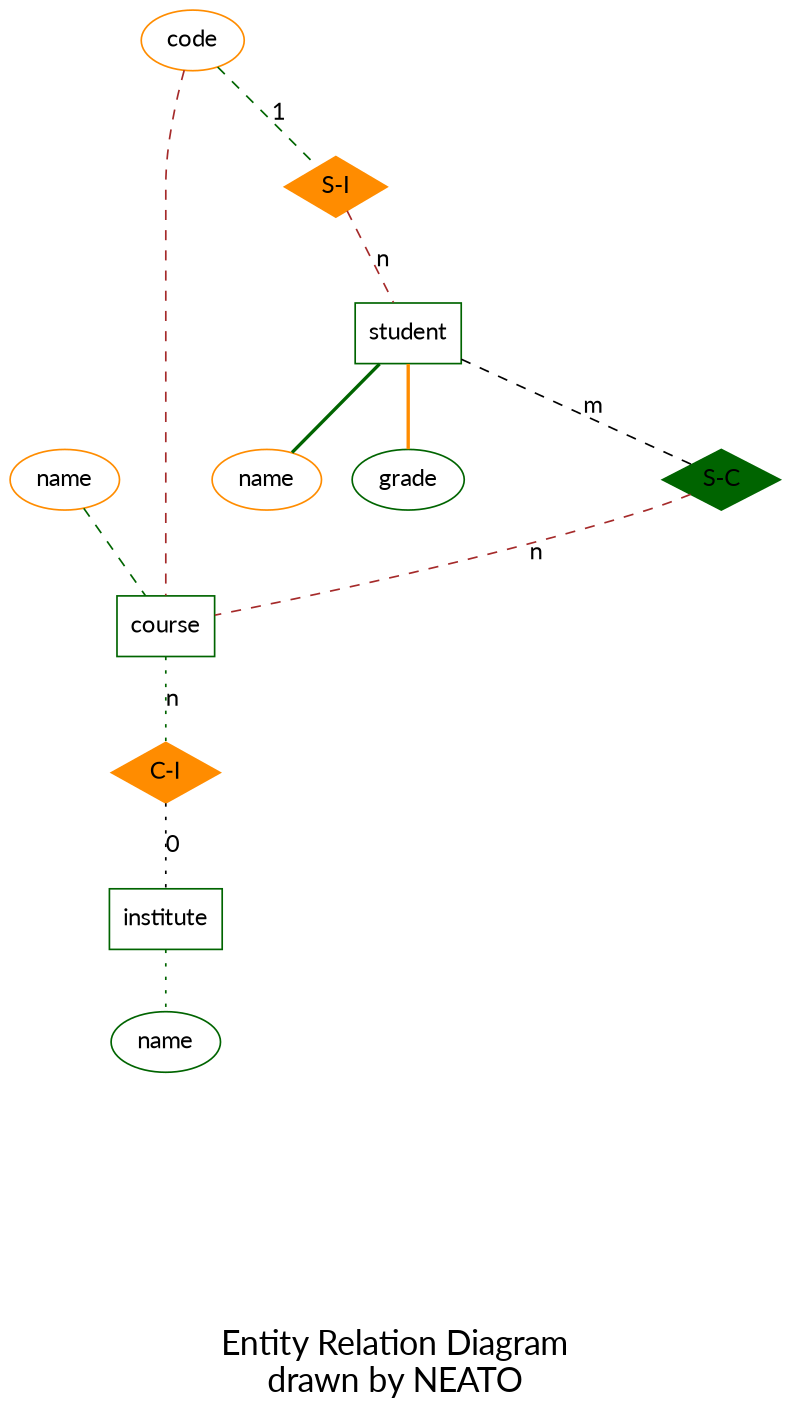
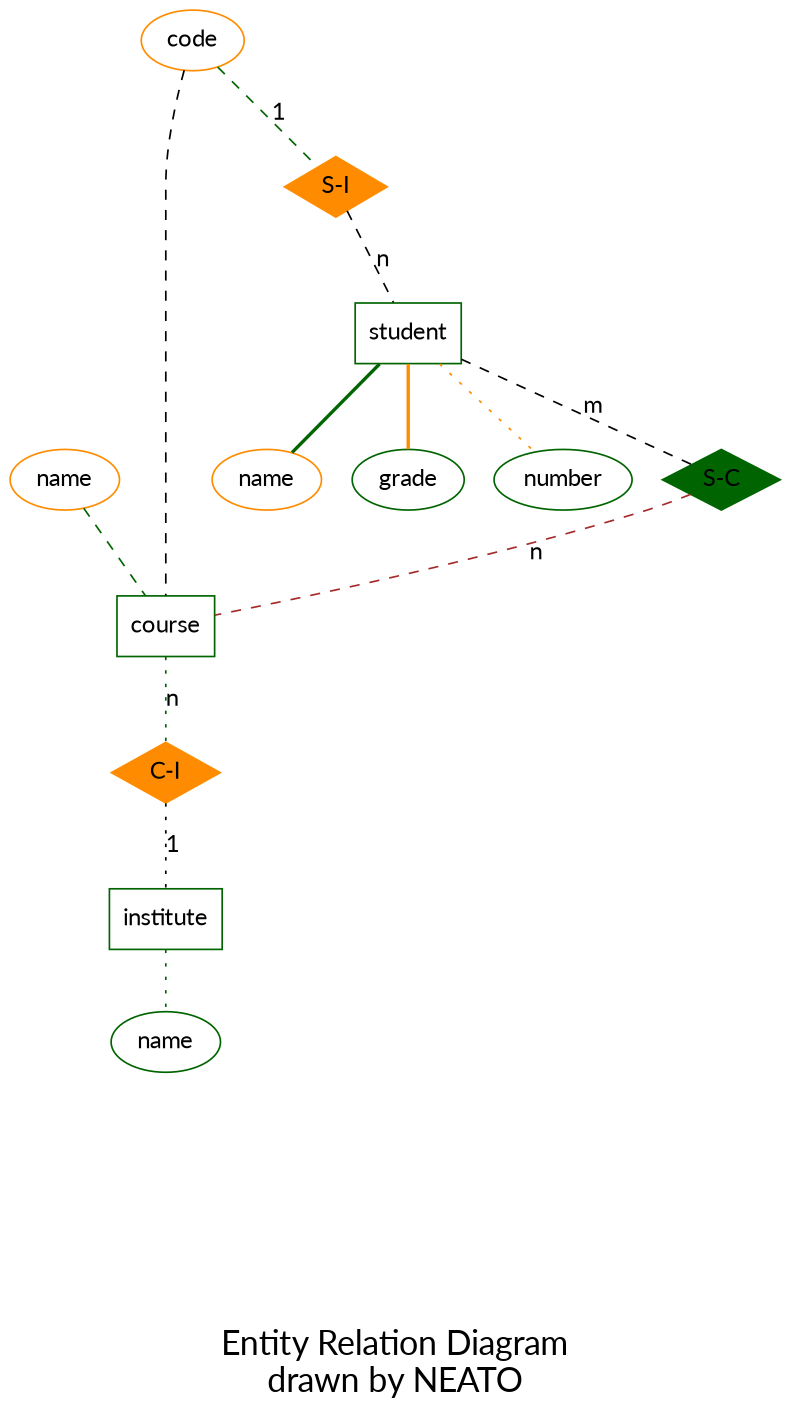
  graph {
    fontname=Lato
    fontsize=20
    label="\n\nEntity Relation Diagram\ndrawn by NEATO"
    node [color=darkgreen fontname=Lato shape=ellipse]
    edge [color=darkgreen fontname=Lato style=dashed]
    n1 [color=darkorange height=0.50 label=name width=0.75]
    n2 [height=0.50 label=name width=0.75]
    n3 [color=darkorange height=0.50 label=name width=0.75]
    course [height=0.50 shape=box width=0.75]
    "C-I" [color=darkorange height=0.50 shape=diamond style=filled width=0.75]
    institute [height=0.50 shape=box width=0.75]
    "S-I" [color=darkorange height=0.50 shape=diamond style=filled width=0.75]
    student [height=0.50 shape=box width=0.75]
    grade [height=0.50 width=0.75]
+   number [height=0.50 width=0.81]
    "S-C" [height=0.50 shape=diamond style=filled width=0.75]
    code [color=darkorange height=0.50 width=0.75]
    subgraph sub_1 {
      label=""
      n1
      n2
      n3
    }
    n1 -- course
    course -- "C-I" [label=n style=dotted]
-   "C-I" -- institute [color=black label=0 style=dotted]
+   "C-I" -- institute [color=black label=1 style=dotted]
    institute -- n2 [style=dotted]
-   "S-I" -- student [color=brown label=n]
+   "S-I" -- student [color=black label=n]
    student -- n3 [style=bold]
    student -- grade [color=darkorange style=bold]
+   student -- number [color=darkorange style=dotted]
    student -- "S-C" [color=black label=m]
    "S-C" -- course [color=brown label=n]
-   code -- course [color=brown]
+   code -- course [color=black]
    code -- "S-I" [label=1]
  }
